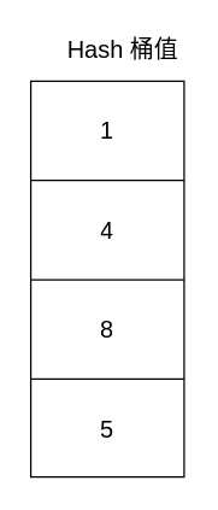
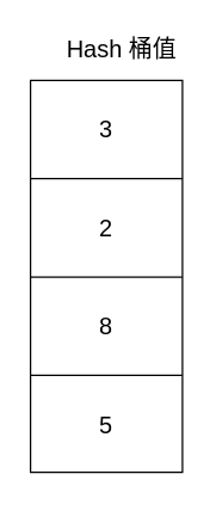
  <mxCell id="0" />
  <mxCell id="1" parent="0" />
  <mxCell id="2" value="" style="shape=table;startSize=0;container=1;collapsible=0;childLayout=tableLayout;hachureGap=4;fontSize=16;" vertex="1" parent="1"><mxGeometry x="20" y="53" width="102" height="263" as="geometry" /></mxCell>
  <mxCell id="3" value="" style="shape=tableRow;horizontal=0;startSize=0;swimlaneHead=0;swimlaneBody=0;top=0;left=0;bottom=0;right=0;collapsible=0;dropTarget=0;fillColor=none;points=[[0,0.5],[1,0.5]];portConstraint=eastwest;hachureGap=4;fontSize=16;" vertex="1" parent="2"><mxGeometry width="102" height="66" as="geometry" /></mxCell>
- <mxCell id="4" value="1" style="shape=partialRectangle;html=1;whiteSpace=wrap;connectable=0;overflow=hidden;fillColor=none;top=0;left=0;bottom=0;right=0;pointerEvents=1;hachureGap=4;fontSize=16;" vertex="1" parent="3"><mxGeometry width="102" height="66" as="geometry"><mxRectangle width="102" height="66" as="alternateBounds" /></mxGeometry></mxCell>
+ <mxCell id="4" value="3" style="shape=partialRectangle;html=1;whiteSpace=wrap;connectable=0;overflow=hidden;fillColor=none;top=0;left=0;bottom=0;right=0;pointerEvents=1;hachureGap=4;fontSize=16;" vertex="1" parent="3"><mxGeometry width="102" height="66" as="geometry"><mxRectangle width="102" height="66" as="alternateBounds" /></mxGeometry></mxCell>
  <mxCell id="5" value="" style="shape=tableRow;horizontal=0;startSize=0;swimlaneHead=0;swimlaneBody=0;top=0;left=0;bottom=0;right=0;collapsible=0;dropTarget=0;fillColor=none;points=[[0,0.5],[1,0.5]];portConstraint=eastwest;hachureGap=4;fontSize=16;" vertex="1" parent="2"><mxGeometry y="66" width="102" height="66" as="geometry" /></mxCell>
- <mxCell id="6" value="4" style="shape=partialRectangle;html=1;whiteSpace=wrap;connectable=0;overflow=hidden;fillColor=none;top=0;left=0;bottom=0;right=0;pointerEvents=1;hachureGap=4;fontSize=16;" vertex="1" parent="5"><mxGeometry width="102" height="66" as="geometry"><mxRectangle width="102" height="66" as="alternateBounds" /></mxGeometry></mxCell>
+ <mxCell id="6" value="2" style="shape=partialRectangle;html=1;whiteSpace=wrap;connectable=0;overflow=hidden;fillColor=none;top=0;left=0;bottom=0;right=0;pointerEvents=1;hachureGap=4;fontSize=16;" vertex="1" parent="5"><mxGeometry width="102" height="66" as="geometry"><mxRectangle width="102" height="66" as="alternateBounds" /></mxGeometry></mxCell>
  <mxCell id="7" value="" style="shape=tableRow;horizontal=0;startSize=0;swimlaneHead=0;swimlaneBody=0;top=0;left=0;bottom=0;right=0;collapsible=0;dropTarget=0;fillColor=none;points=[[0,0.5],[1,0.5]];portConstraint=eastwest;hachureGap=4;fontSize=16;" vertex="1" parent="2"><mxGeometry y="132" width="102" height="66" as="geometry" /></mxCell>
  <mxCell id="8" value="8" style="shape=partialRectangle;html=1;whiteSpace=wrap;connectable=0;overflow=hidden;fillColor=none;top=0;left=0;bottom=0;right=0;pointerEvents=1;hachureGap=4;fontSize=16;" vertex="1" parent="7"><mxGeometry width="102" height="66" as="geometry"><mxRectangle width="102" height="66" as="alternateBounds" /></mxGeometry></mxCell>
  <mxCell id="9" value="" style="shape=tableRow;horizontal=0;startSize=0;swimlaneHead=0;swimlaneBody=0;top=0;left=0;bottom=0;right=0;collapsible=0;dropTarget=0;fillColor=none;points=[[0,0.5],[1,0.5]];portConstraint=eastwest;hachureGap=4;fontSize=16;" vertex="1" parent="2"><mxGeometry y="198" width="102" height="65" as="geometry" /></mxCell>
  <mxCell id="10" value="5" style="shape=partialRectangle;html=1;whiteSpace=wrap;connectable=0;overflow=hidden;fillColor=none;top=0;left=0;bottom=0;right=0;pointerEvents=1;hachureGap=4;fontSize=16;" vertex="1" parent="9"><mxGeometry width="102" height="65" as="geometry"><mxRectangle width="102" height="65" as="alternateBounds" /></mxGeometry></mxCell>
  <mxCell id="11" value="Hash 桶值" style="text;html=1;align=center;verticalAlign=middle;resizable=0;points=[];autosize=1;strokeColor=none;fillColor=none;hachureGap=4;fontSize=16;" vertex="1" parent="1"><mxGeometry x="39" y="20" width="84" height="23" as="geometry" /></mxCell>
